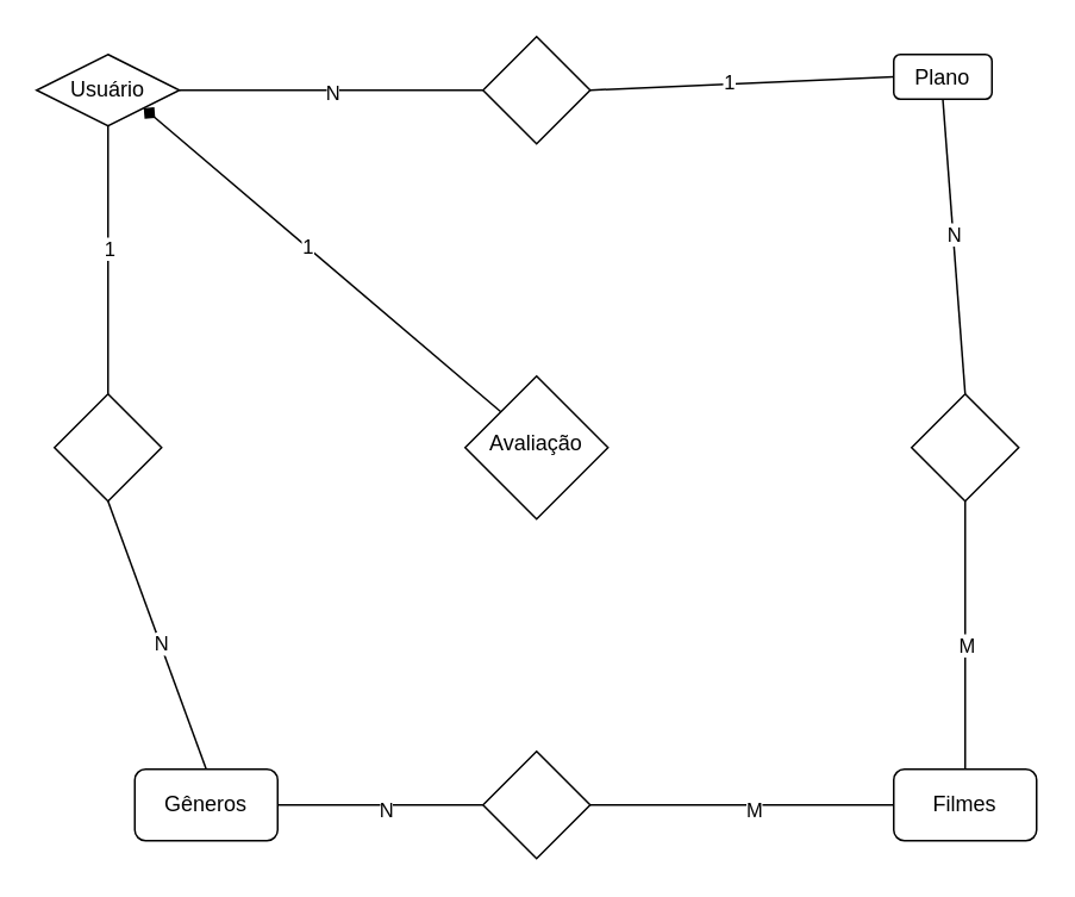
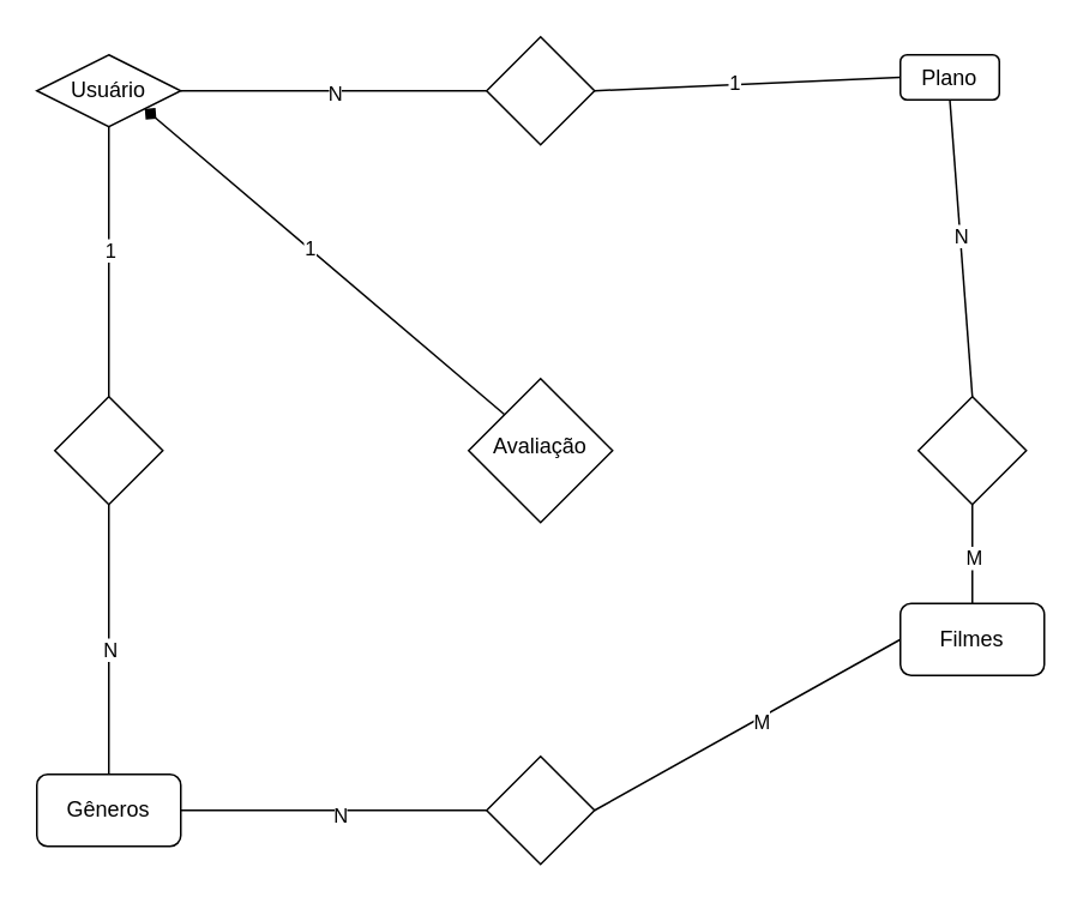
  <mxCell id="0" />
  <mxCell id="1" parent="0" />
  <mxCell id="2" value="Usuário" style="rhombus;whiteSpace=wrap;html=1;fontSize=12;glass=0;strokeWidth=1;shadow=0;" vertex="1" parent="1"><mxGeometry x="20" y="30" width="80" height="40" as="geometry" /></mxCell>
  <mxCell id="3" value="" style="rhombus;whiteSpace=wrap;html=1;shadow=0;fontFamily=Helvetica;fontSize=12;align=center;strokeWidth=1;spacing=6;spacingTop=-4;" vertex="1" parent="1"><mxGeometry x="270" y="20" width="60" height="60" as="geometry" /></mxCell>
  <mxCell id="4" value="Plano" style="rounded=1;whiteSpace=wrap;html=1;fontSize=12;glass=0;strokeWidth=1;shadow=0;" vertex="1" parent="1"><mxGeometry x="500" y="30" width="55" height="25" as="geometry" /></mxCell>
- <mxCell id="5" value="Gêneros" style="rounded=1;whiteSpace=wrap;html=1;fontSize=12;glass=0;strokeWidth=1;shadow=0;" vertex="1" parent="1"><mxGeometry x="75" y="430" width="80" height="40" as="geometry" /></mxCell>
- <mxCell id="6" value="Filmes" style="rounded=1;whiteSpace=wrap;html=1;fontSize=12;glass=0;strokeWidth=1;shadow=0;" vertex="1" parent="1"><mxGeometry x="500" y="430" width="80" height="40" as="geometry" /></mxCell>
+ <mxCell id="5" value="Gêneros" style="rounded=1;whiteSpace=wrap;html=1;fontSize=12;glass=0;strokeWidth=1;shadow=0;" vertex="1" parent="1"><mxGeometry x="20" y="430" width="80" height="40" as="geometry" /></mxCell>
+ <mxCell id="6" value="Filmes" style="rounded=1;whiteSpace=wrap;html=1;fontSize=12;glass=0;strokeWidth=1;shadow=0;" vertex="1" parent="1"><mxGeometry x="500" y="335" width="80" height="40" as="geometry" /></mxCell>
  <mxCell id="7" value="" style="rhombus;whiteSpace=wrap;html=1;shadow=0;fontFamily=Helvetica;fontSize=12;align=center;strokeWidth=1;spacing=6;spacingTop=-4;" vertex="1" parent="1"><mxGeometry x="270" y="420" width="60" height="60" as="geometry" /></mxCell>
  <mxCell id="8" value="" style="rhombus;whiteSpace=wrap;html=1;shadow=0;fontFamily=Helvetica;fontSize=12;align=center;strokeWidth=1;spacing=6;spacingTop=-4;" vertex="1" parent="1"><mxGeometry x="30" y="220" width="60" height="60" as="geometry" /></mxCell>
  <mxCell id="9" value="" style="endArrow=none;html=1;rounded=0;entryX=0.5;entryY=1;entryDx=0;entryDy=0;exitX=0.5;exitY=0;exitDx=0;exitDy=0;" edge="1" parent="1" source="5" target="8"><mxGeometry width="50" height="50" relative="1" as="geometry"><mxPoint x="0" y="340" as="sourcePoint" /><mxPoint x="50" y="290" as="targetPoint" /></mxGeometry></mxCell>
  <mxCell id="10" value="N" style="edgeLabel;html=1;align=center;verticalAlign=middle;resizable=0;points=[];" vertex="1" connectable="0" parent="9"><mxGeometry x="-0.067" relative="1" as="geometry"><mxPoint as="offset" /></mxGeometry></mxCell>
  <mxCell id="11" value="" style="endArrow=none;html=1;rounded=0;entryX=0.5;entryY=1;entryDx=0;entryDy=0;exitX=0.5;exitY=0;exitDx=0;exitDy=0;" edge="1" parent="1" source="8" target="2"><mxGeometry width="50" height="50" relative="1" as="geometry"><mxPoint x="20" y="120" as="sourcePoint" /><mxPoint x="70" y="70" as="targetPoint" /></mxGeometry></mxCell>
  <mxCell id="12" value="1" style="edgeLabel;html=1;align=center;verticalAlign=middle;resizable=0;points=[];" vertex="1" connectable="0" parent="11"><mxGeometry x="0.089" relative="1" as="geometry"><mxPoint as="offset" /></mxGeometry></mxCell>
  <mxCell id="13" value="" style="endArrow=none;html=1;rounded=0;entryX=0;entryY=0.5;entryDx=0;entryDy=0;exitX=1;exitY=0.5;exitDx=0;exitDy=0;" edge="1" parent="1" source="5" target="7"><mxGeometry width="50" height="50" relative="1" as="geometry"><mxPoint x="90" y="440" as="sourcePoint" /><mxPoint x="90" y="360" as="targetPoint" /></mxGeometry></mxCell>
  <mxCell id="14" value="N" style="edgeLabel;html=1;align=center;verticalAlign=middle;resizable=0;points=[];" vertex="1" connectable="0" parent="13"><mxGeometry x="0.04" y="-2" relative="1" as="geometry"><mxPoint as="offset" /></mxGeometry></mxCell>
  <mxCell id="15" value="" style="endArrow=none;html=1;rounded=0;entryX=0;entryY=0.5;entryDx=0;entryDy=0;exitX=1;exitY=0.5;exitDx=0;exitDy=0;" edge="1" parent="1" source="7" target="6"><mxGeometry width="50" height="50" relative="1" as="geometry"><mxPoint x="370" y="489" as="sourcePoint" /><mxPoint x="500" y="489" as="targetPoint" /></mxGeometry></mxCell>
  <mxCell id="16" value="M" style="edgeLabel;html=1;align=center;verticalAlign=middle;resizable=0;points=[];" vertex="1" connectable="0" parent="15"><mxGeometry x="0.075" y="-2" relative="1" as="geometry"><mxPoint as="offset" /></mxGeometry></mxCell>
  <mxCell id="17" value="" style="endArrow=none;html=1;rounded=0;entryX=0;entryY=0.5;entryDx=0;entryDy=0;exitX=1;exitY=0.5;exitDx=0;exitDy=0;" edge="1" parent="1" source="2" target="3"><mxGeometry width="50" height="50" relative="1" as="geometry"><mxPoint x="130" y="80" as="sourcePoint" /><mxPoint x="270" y="80" as="targetPoint" /></mxGeometry></mxCell>
  <mxCell id="18" value="N" style="edgeLabel;html=1;align=center;verticalAlign=middle;resizable=0;points=[];" vertex="1" connectable="0" parent="17"><mxGeometry y="-1" relative="1" as="geometry"><mxPoint as="offset" /></mxGeometry></mxCell>
  <mxCell id="19" value="" style="endArrow=none;html=1;rounded=0;entryX=0;entryY=0.5;entryDx=0;entryDy=0;exitX=1;exitY=0.5;exitDx=0;exitDy=0;" edge="1" parent="1" source="3" target="4"><mxGeometry width="50" height="50" relative="1" as="geometry"><mxPoint x="370" y="70" as="sourcePoint" /><mxPoint x="510" y="70" as="targetPoint" /></mxGeometry></mxCell>
  <mxCell id="20" value="1" style="edgeLabel;html=1;align=center;verticalAlign=middle;resizable=0;points=[];" vertex="1" connectable="0" parent="19"><mxGeometry x="-0.08" y="1" relative="1" as="geometry"><mxPoint as="offset" /></mxGeometry></mxCell>
  <mxCell id="21" value="" style="rhombus;whiteSpace=wrap;html=1;shadow=0;fontFamily=Helvetica;fontSize=12;align=center;strokeWidth=1;spacing=6;spacingTop=-4;" vertex="1" parent="1"><mxGeometry x="510" y="220" width="60" height="60" as="geometry" /></mxCell>
  <mxCell id="22" value="" style="endArrow=none;html=1;rounded=0;entryX=0.5;entryY=1;entryDx=0;entryDy=0;exitX=0.5;exitY=0;exitDx=0;exitDy=0;" edge="1" parent="1" target="21" source="6"><mxGeometry width="50" height="50" relative="1" as="geometry"><mxPoint x="540" y="370" as="sourcePoint" /><mxPoint x="510" y="310" as="targetPoint" /></mxGeometry></mxCell>
  <mxCell id="23" value="M" style="edgeLabel;html=1;align=center;verticalAlign=middle;resizable=0;points=[];" vertex="1" connectable="0" parent="22"><mxGeometry x="-0.067" relative="1" as="geometry"><mxPoint as="offset" /></mxGeometry></mxCell>
  <mxCell id="24" value="" style="endArrow=none;html=1;rounded=0;entryX=0.5;entryY=1;entryDx=0;entryDy=0;exitX=0.5;exitY=0;exitDx=0;exitDy=0;" edge="1" parent="1" source="21" target="4"><mxGeometry width="50" height="50" relative="1" as="geometry"><mxPoint x="520" y="140" as="sourcePoint" /><mxPoint x="580" y="90" as="targetPoint" /></mxGeometry></mxCell>
  <mxCell id="25" value="N" style="edgeLabel;html=1;align=center;verticalAlign=middle;resizable=0;points=[];" vertex="1" connectable="0" parent="24"><mxGeometry x="0.089" relative="1" as="geometry"><mxPoint as="offset" /></mxGeometry></mxCell>
  <mxCell id="26" value="Avaliação" style="rhombus;whiteSpace=wrap;html=1;shadow=0;fontFamily=Helvetica;fontSize=12;align=center;strokeWidth=1;spacing=6;spacingTop=-4;" vertex="1" parent="1"><mxGeometry x="260" y="210" width="80" height="80" as="geometry" /></mxCell>
  <mxCell id="27" value="" style="endArrow=diamond;html=1;rounded=0;entryX=1;entryY=1;entryDx=0;entryDy=0;exitX=0;exitY=0;exitDx=0;exitDy=0;" edge="1" parent="1" source="26" target="2"><mxGeometry width="50" height="50" relative="1" as="geometry"><mxPoint x="400" y="220" as="sourcePoint" /><mxPoint x="340" y="270" as="targetPoint" /></mxGeometry></mxCell>
  <mxCell id="28" value="1" style="edgeLabel;html=1;align=center;verticalAlign=middle;resizable=0;points=[];" vertex="1" connectable="0" parent="27"><mxGeometry x="0.089" relative="1" as="geometry"><mxPoint as="offset" /></mxGeometry></mxCell>
